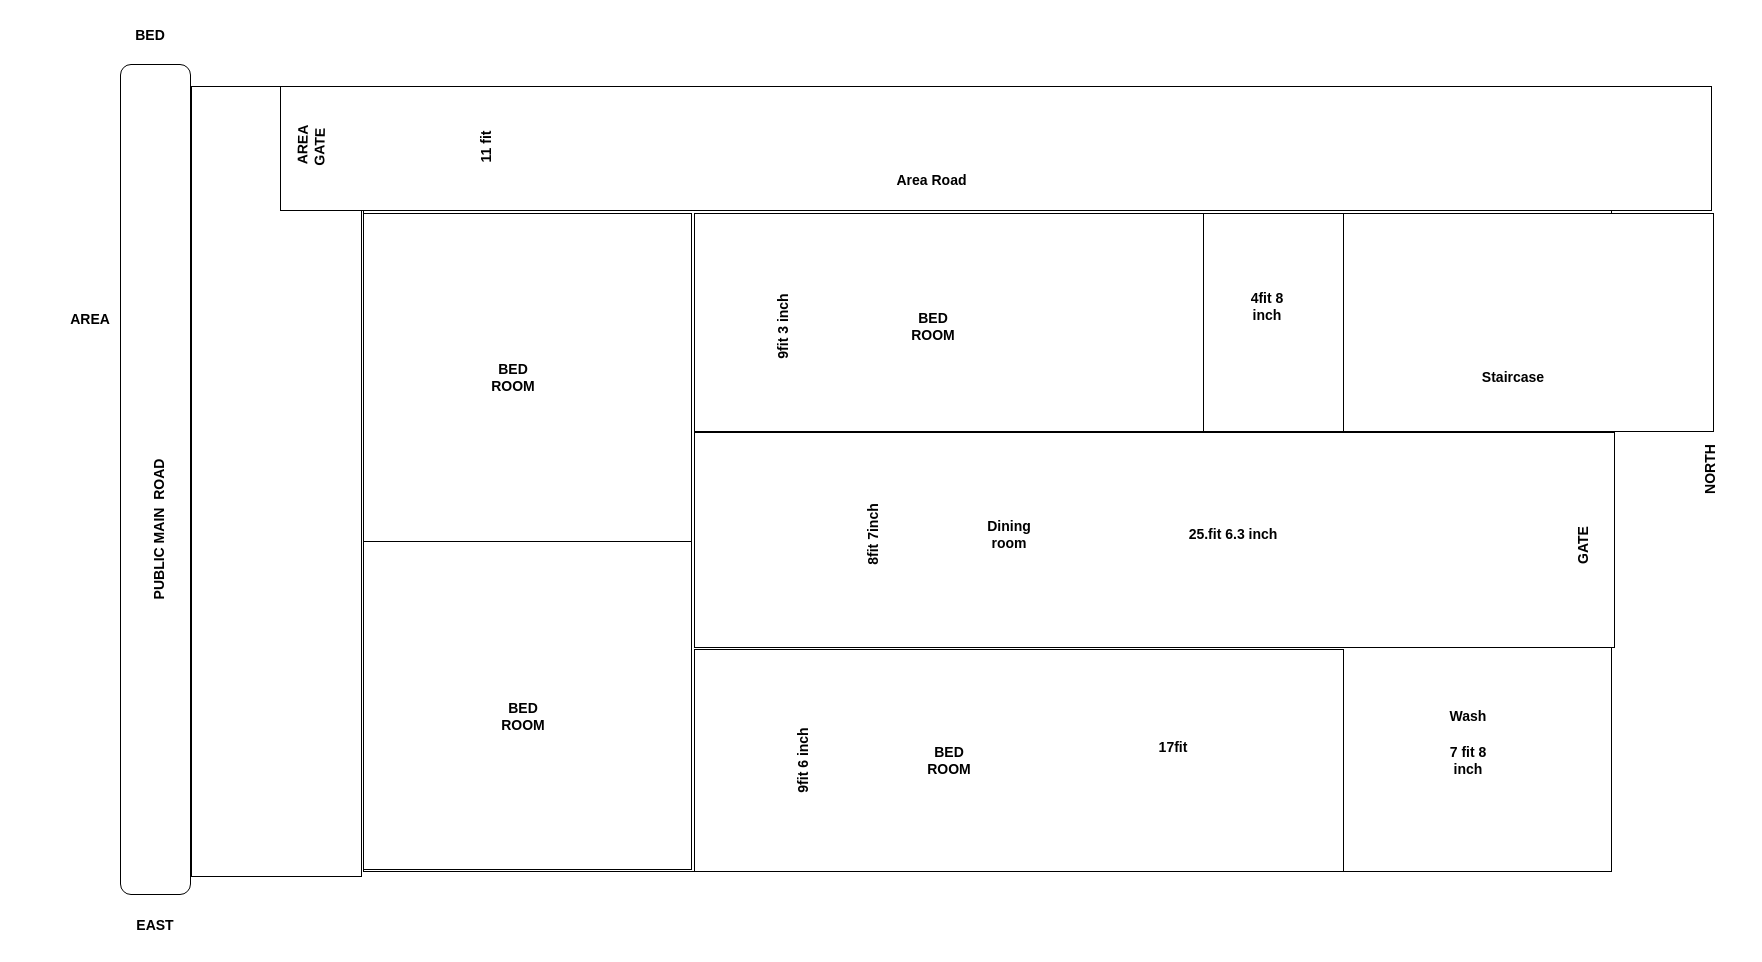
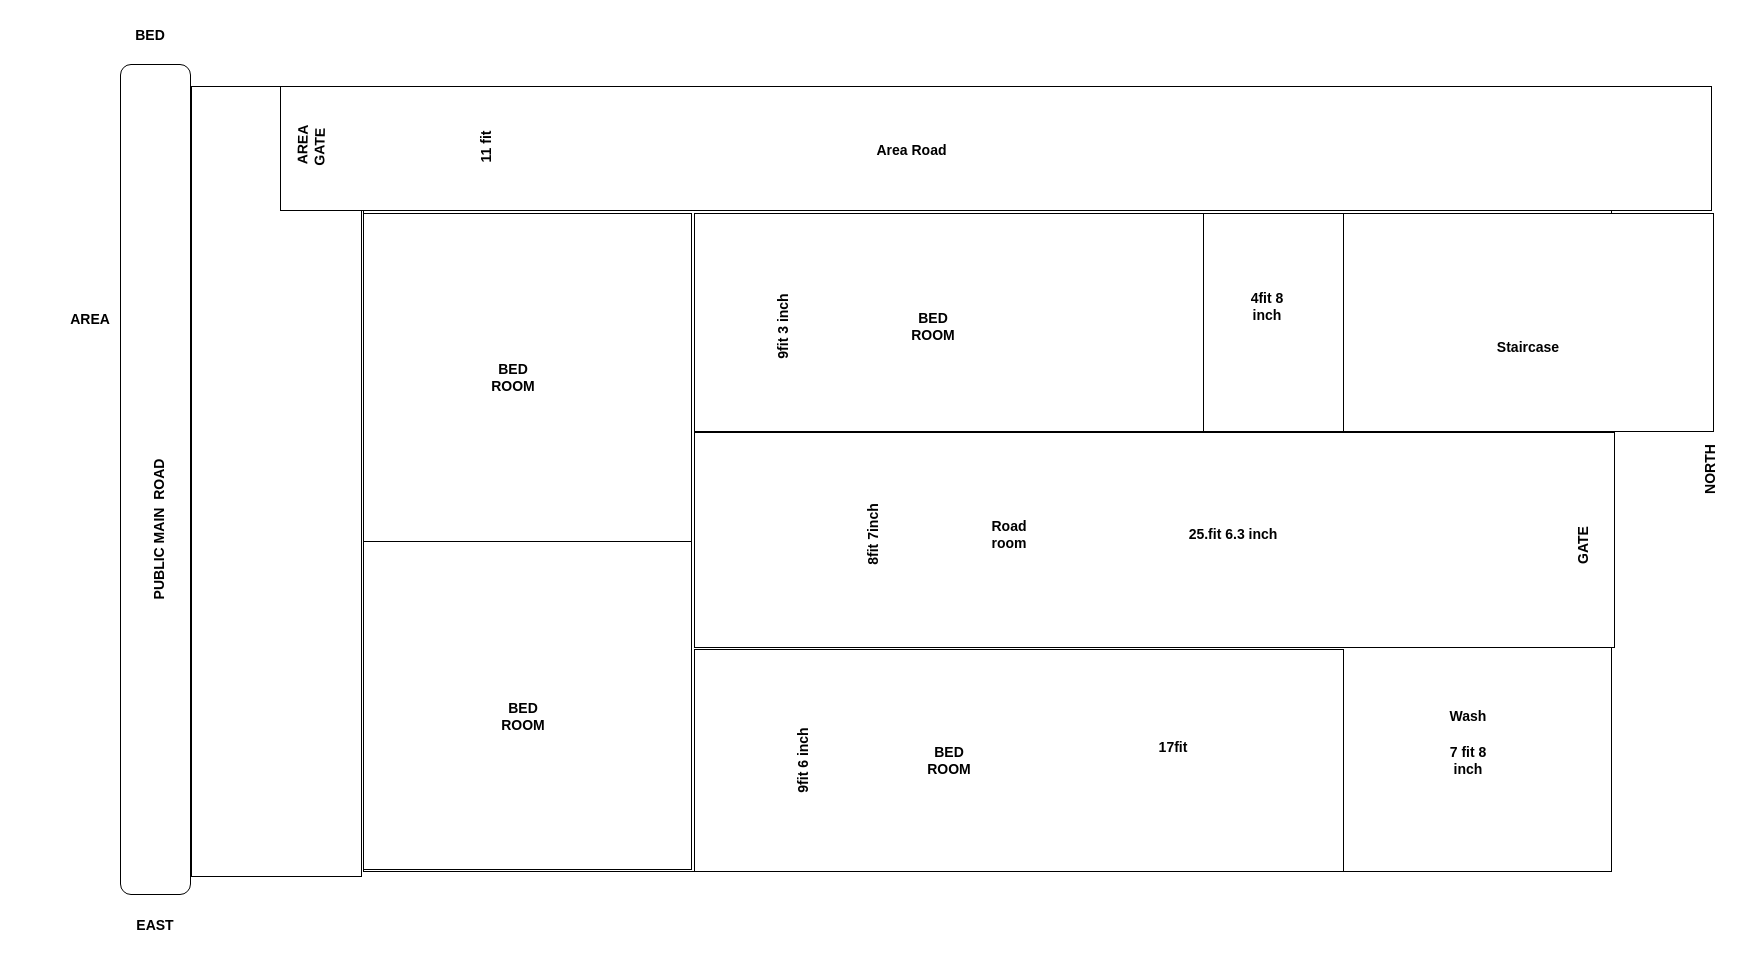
  <mxCell id="0" />
  <mxCell id="1" parent="0" />
  <mxCell id="2" value="" style="rounded=1;whiteSpace=wrap;html=1;fontSize=14;fontStyle=1" parent="1" vertex="1"><mxGeometry x="120" y="64" width="70" height="830" as="geometry" /></mxCell>
  <mxCell id="3" value="BED" style="text;html=1;align=center;verticalAlign=middle;whiteSpace=wrap;rounded=0;fontSize=14;fontStyle=1" parent="1" vertex="1"><mxGeometry x="120" y="20" width="60" height="30" as="geometry" /></mxCell>
  <mxCell id="4" value="EAST" style="text;html=1;align=center;verticalAlign=middle;whiteSpace=wrap;rounded=0;fontSize=14;fontStyle=1" parent="1" vertex="1"><mxGeometry x="125" y="910" width="60" height="30" as="geometry" /></mxCell>
  <mxCell id="5" value="AREA" style="text;html=1;align=center;verticalAlign=middle;whiteSpace=wrap;rounded=0;fontStyle=1;fontSize=14;" parent="1" vertex="1"><mxGeometry y="304" width="60" height="30" as="geometry" x="60" /></mxCell>
  <mxCell id="6" value="NORTH" style="text;html=1;align=center;verticalAlign=middle;whiteSpace=wrap;rounded=0;rotation=-90;fontStyle=1;fontSize=14;" parent="1" vertex="1"><mxGeometry x="1680" y="454" width="60" height="30" as="geometry" /></mxCell>
  <mxCell id="7" value="" style="rounded=0;whiteSpace=wrap;html=1;fontSize=14;fontStyle=1" parent="1" vertex="1"><mxGeometry x="363" y="87" width="1248" height="784" as="geometry" /></mxCell>
  <mxCell id="8" value="" style="whiteSpace=wrap;html=1;aspect=fixed;fontSize=14;fontStyle=1" parent="1" vertex="1"><mxGeometry x="363" y="213" width="328" height="328" as="geometry" /></mxCell>
  <mxCell id="9" value="" style="whiteSpace=wrap;html=1;aspect=fixed;fontSize=14;fontStyle=1" parent="1" vertex="1"><mxGeometry x="363" y="541" width="328" height="328" as="geometry" /></mxCell>
  <mxCell id="10" value="PUBLIC MAIN&amp;nbsp; ROAD" style="text;html=1;align=center;verticalAlign=middle;whiteSpace=wrap;rounded=0;rotation=-90;fontSize=14;fontStyle=1" parent="1" vertex="1"><mxGeometry x="20" y="514" width="278" height="30" as="geometry" /></mxCell>
  <mxCell id="11" value="" style="rounded=0;whiteSpace=wrap;html=1;fontSize=14;fontStyle=1" parent="1" vertex="1"><mxGeometry x="694" y="432" width="920" height="215" as="geometry" /></mxCell>
  <mxCell id="12" value="8fit 7inch" style="text;html=1;align=center;verticalAlign=middle;whiteSpace=wrap;rounded=0;fontSize=14;fontStyle=1;rotation=-90;" parent="1" vertex="1"><mxGeometry x="803" y="519" width="140" height="30" as="geometry" /></mxCell>
  <mxCell id="13" value="25.fit 6.3 inch" style="text;html=1;align=center;verticalAlign=middle;whiteSpace=wrap;rounded=0;fontSize=14;fontStyle=1" parent="1" vertex="1"><mxGeometry x="1093" y="519" width="280" height="30" as="geometry" /></mxCell>
  <mxCell id="14" value="" style="rounded=0;whiteSpace=wrap;html=1;fontSize=14;fontStyle=1" parent="1" vertex="1"><mxGeometry x="694" y="649" width="649" height="222" as="geometry" /></mxCell>
  <mxCell id="15" value="9fit 6 inch" style="text;html=1;align=center;verticalAlign=middle;whiteSpace=wrap;rounded=0;rotation=-90;fontSize=14;fontStyle=1" parent="1" vertex="1"><mxGeometry x="753" y="745" width="100" height="30" as="geometry" /></mxCell>
  <mxCell id="16" value="17fit" style="text;html=1;align=center;verticalAlign=middle;whiteSpace=wrap;rounded=0;fontSize=14;fontStyle=1" parent="1" vertex="1"><mxGeometry x="1143" y="732" width="60" height="30" as="geometry" /></mxCell>
  <mxCell id="17" value="" style="rounded=0;whiteSpace=wrap;html=1;fontSize=14;fontStyle=1" parent="1" vertex="1"><mxGeometry x="694" y="213" width="509" height="218" as="geometry" /></mxCell>
  <mxCell id="18" value="9fit 3 inch" style="text;html=1;align=center;verticalAlign=middle;whiteSpace=wrap;rounded=0;rotation=-90;fontSize=14;fontStyle=1" parent="1" vertex="1"><mxGeometry x="733" y="311" width="100" height="30" as="geometry" /></mxCell>
  <mxCell id="19" value="" style="rounded=0;whiteSpace=wrap;html=1;fontSize=14;fontStyle=1" parent="1" vertex="1"><mxGeometry x="1203" y="213" width="140" height="218" as="geometry" /></mxCell>
  <mxCell id="20" value="4fit 8 inch" style="text;html=1;align=center;verticalAlign=middle;whiteSpace=wrap;rounded=0;fontSize=14;fontStyle=1" parent="1" vertex="1"><mxGeometry x="1237" y="291" width="60" height="30" as="geometry" /></mxCell>
  <mxCell id="21" value="7 fit 8 inch" style="text;html=1;align=center;verticalAlign=middle;whiteSpace=wrap;rounded=0;fontSize=14;fontStyle=1" parent="1" vertex="1"><mxGeometry x="1438" y="745" width="60" height="30" as="geometry" /></mxCell>
  <mxCell id="22" value="GATE" style="text;html=1;align=center;verticalAlign=middle;whiteSpace=wrap;rounded=0;rotation=-90;fontSize=14;fontStyle=1" parent="1" vertex="1"><mxGeometry x="1533" y="530" width="100" height="30" as="geometry" /></mxCell>
  <mxCell id="23" value="" style="rounded=0;whiteSpace=wrap;html=1;fontSize=14;fontStyle=1" parent="1" vertex="1"><mxGeometry x="1343" y="213" width="370" height="218" as="geometry" /></mxCell>
  <mxCell id="24" value="Wash" style="text;html=1;align=center;verticalAlign=middle;whiteSpace=wrap;rounded=0;fontSize=14;fontStyle=1" parent="1" vertex="1"><mxGeometry x="1438" y="701" width="60" height="30" as="geometry" /></mxCell>
- <mxCell id="25" value="Staircase" style="text;html=1;align=center;verticalAlign=middle;whiteSpace=wrap;rounded=0;fontSize=14;fontStyle=1" parent="1" vertex="1"><mxGeometry x="1483" y="362" width="60" height="30" as="geometry" /></mxCell>
+ <mxCell id="25" value="Staircase" style="text;html=1;align=center;verticalAlign=middle;whiteSpace=wrap;rounded=0;fontSize=14;fontStyle=1" parent="1" vertex="1"><mxGeometry x="1498" y="332" width="60" height="30" as="geometry" /></mxCell>
  <mxCell id="26" value="BED ROOM" style="text;html=1;align=center;verticalAlign=middle;whiteSpace=wrap;rounded=0;fontSize=14;fontStyle=1" parent="1" vertex="1"><mxGeometry x="483" y="362" width="60" height="30" as="geometry" /></mxCell>
  <mxCell id="27" value="BED ROOM" style="text;html=1;align=center;verticalAlign=middle;whiteSpace=wrap;rounded=0;fontSize=14;fontStyle=1" parent="1" vertex="1"><mxGeometry x="493" y="701" width="60" height="30" as="geometry" /></mxCell>
  <mxCell id="28" value="BED ROOM" style="text;html=1;align=center;verticalAlign=middle;whiteSpace=wrap;rounded=0;fontSize=14;fontStyle=1" parent="1" vertex="1"><mxGeometry x="903" y="311" width="60" height="30" as="geometry" /></mxCell>
  <mxCell id="29" value="BED ROOM" style="text;html=1;align=center;verticalAlign=middle;whiteSpace=wrap;rounded=0;fontSize=14;fontStyle=1" parent="1" vertex="1"><mxGeometry x="918.5" y="745" width="60" height="30" as="geometry" /></mxCell>
- <mxCell id="30" value="Dining room" style="text;html=1;align=center;verticalAlign=middle;whiteSpace=wrap;rounded=0;fontSize=14;fontStyle=1" parent="1" vertex="1"><mxGeometry x="978.5" y="519" width="60" height="30" as="geometry" /></mxCell>
+ <mxCell id="30" value="Road room" style="text;html=1;align=center;verticalAlign=middle;whiteSpace=wrap;rounded=0;fontSize=14;fontStyle=1" parent="1" vertex="1"><mxGeometry x="978.5" y="519" width="60" height="30" as="geometry" /></mxCell>
  <mxCell id="31" value="" style="rounded=0;whiteSpace=wrap;html=1;" vertex="1" parent="1"><mxGeometry x="191" y="86" width="170" height="790" as="geometry" /></mxCell>
  <mxCell id="32" value="" style="rounded=0;html=1;fontSize=14;fontStyle=1;whiteSpace=wrap;textShadow=0;" vertex="1" parent="1"><mxGeometry x="280" y="86" width="1431" height="124" as="geometry" /></mxCell>
  <mxCell id="33" value="&amp;nbsp;AREA GATE" style="text;html=1;align=center;verticalAlign=middle;whiteSpace=wrap;rounded=0;rotation=-89;fontSize=14;fontStyle=1" vertex="1" parent="1"><mxGeometry x="280" y="131.5" width="60" height="30" as="geometry" /></mxCell>
  <mxCell id="34" value="11 fit" style="text;html=1;align=center;verticalAlign=middle;whiteSpace=wrap;rounded=0;rotation=-90;fontStyle=1;fontSize=14;" vertex="1" parent="1"><mxGeometry x="453" y="131.5" width="65" height="30" as="geometry" /></mxCell>
- <mxCell id="35" value="Area Road" style="text;html=1;align=center;verticalAlign=middle;whiteSpace=wrap;rounded=0;fontSize=14;fontStyle=1" vertex="1" parent="1"><mxGeometry x="858.5" y="164.5" width="144.5" height="30" as="geometry" /></mxCell>
+ <mxCell id="35" value="Area Road" style="text;html=1;align=center;verticalAlign=middle;whiteSpace=wrap;rounded=0;fontSize=14;fontStyle=1" vertex="1" parent="1"><mxGeometry x="838.5" y="134.5" width="144.5" height="30" as="geometry" /></mxCell>
